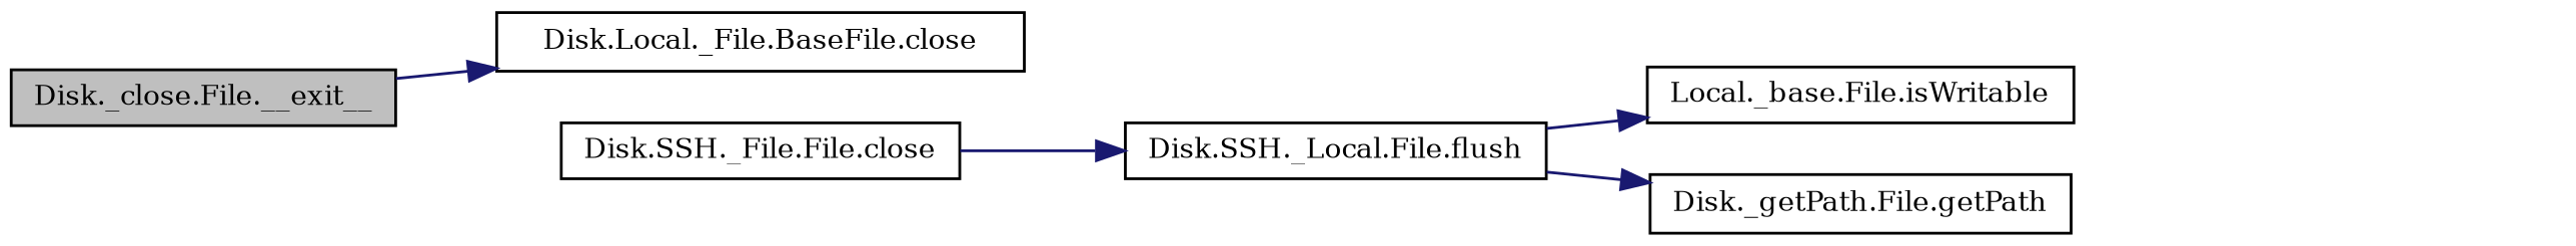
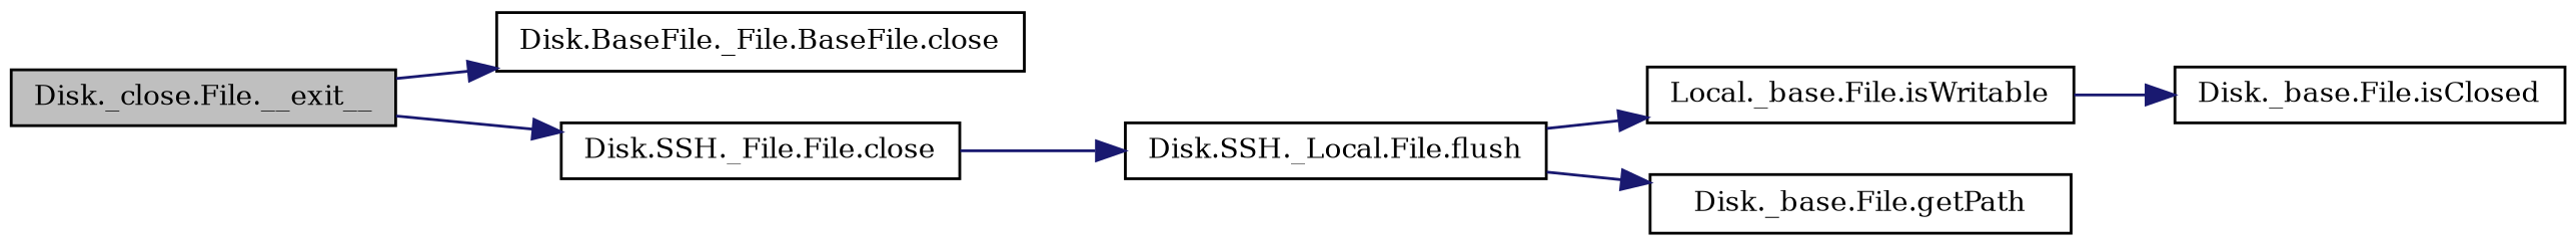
  digraph {
    fontname="DejaVu Serif"
    rankdir=LR
    node [color=black fontname="DejaVu Serif" fontsize=10 shape=record]
    edge [color=midnightblue fontname="DejaVu Serif" fontsize=10 labelfontname=Helvetica labelfontsize=10 style=solid]
    n1 [fillcolor=grey75 fontcolor=black height=0.2 label="Disk._close.File.__exit__" style=filled width=0.4]
-   n2 [height=0.2 label="Disk.Local._File.BaseFile.close" width=0.4]
+   n2 [height=0.2 label="Disk.BaseFile._File.BaseFile.close" width=0.4]
    n3 [height=0.2 label="Disk.SSH._File.File.close" width=0.4]
    n4 [height=0.2 label="Disk.SSH._Local.File.flush" width=0.4]
    n5 [height=0.2 label="Local._base.File.isWritable" width=0.4]
-   n6 [height=0.2 label="Disk._getPath.File.getPath" width=0.4]
+   n6 [height=0.2 label="Disk._base.File.getPath" width=0.4]
+   n7 [height=0.2 label="Disk._base.File.isClosed" width=0.4]
    n1 -> n2
+   n1 -> n3
    n3 -> n4
    n4 -> n5
    n4 -> n6
+   n5 -> n7
  }
